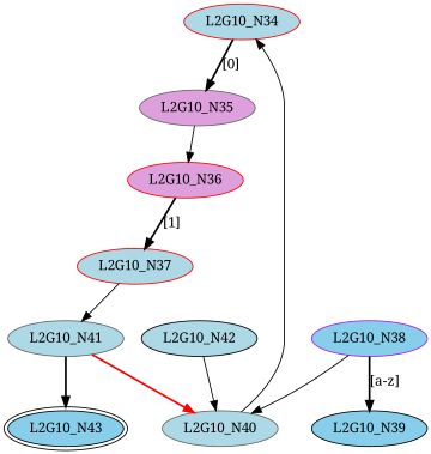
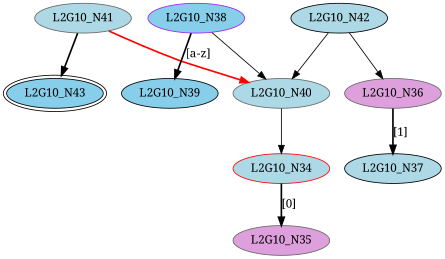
  digraph {
    fontname="Noto Serif"
    node [color=gray40 fillcolor=lightblue fontname="Noto Serif" style=filled]
    edge [fontname="Noto Serif"]
    L2G10_N34 [color=red]
    L2G10_N35 [fillcolor=plum]
-   L2G10_N36 [color=red fillcolor=plum]
-   L2G10_N37 [color=red]
+   L2G10_N36 [fillcolor=plum]
+   L2G10_N37 [color=black]
    L2G10_N41
    L2G10_N40
    L2G10_N43 [color=black fillcolor=skyblue peripheries=2]
    L2G10_N38 [color=purple fillcolor=skyblue]
    L2G10_N39 [color=black fillcolor=skyblue]
    L2G10_N42 [color=black]
    L2G10_N34 -> L2G10_N35 [label="[0]" style=bold]
-   L2G10_N35 -> L2G10_N36
+   L2G10_N42 -> L2G10_N36
    L2G10_N36 -> L2G10_N37 [label="[1]" style=bold]
-   L2G10_N37 -> L2G10_N41
    L2G10_N41 -> L2G10_N40 [color=red style=bold]
    L2G10_N41 -> L2G10_N43 [style=bold]
    L2G10_N40 -> L2G10_N34
    L2G10_N38 -> L2G10_N40
    L2G10_N38 -> L2G10_N39 [label="[a-z]" style=bold]
    L2G10_N42 -> L2G10_N40
  }
